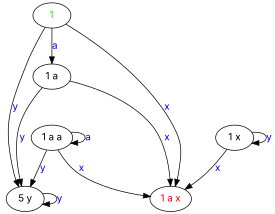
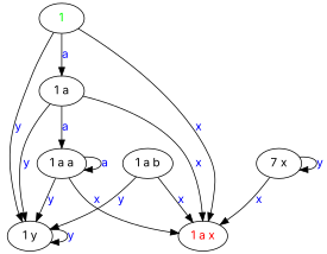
  digraph {
    fontname=Inter
    node [fontname=Inter]
    edge [fontname=Inter]
    "1 a"
-   "1 y" [label="5 y"]
+   "1 y"
    "1 a a"
    n4 [label=<<font color="red">1 a x</font>>]
-   "1 x"
+   "1 a b"
+   "1 x" [label="7 x"]
    n7 [label=<<font color="green">1</font>>]
    "1 a" -> "1 y" [label=<<font color="blue">y</font>>]
+   "1 a" -> "1 a a" [label=<<font color="blue">a</font>>]
    "1 a" -> n4 [label=<<font color="blue">x</font>>]
    "1 y" -> "1 y" [label=<<font color="blue">y</font>>]
    "1 a a" -> "1 y" [label=<<font color="blue">y</font>>]
    "1 a a" -> "1 a a" [label=<<font color="blue">a</font>>]
    "1 a a" -> n4 [label=<<font color="blue">x</font>>]
+   "1 a b" -> "1 y" [label=<<font color="blue">y</font>>]
+   "1 a b" -> n4 [label=<<font color="blue">x</font>>]
    "1 x" -> n4 [label=<<font color="blue">x</font>>]
    "1 x" -> "1 x" [label=<<font color="blue">y</font>>]
    n7 -> "1 a" [label=<<font color="blue">a</font>>]
    n7 -> "1 y" [label=<<font color="blue">y</font>>]
    n7 -> n4 [label=<<font color="blue">x</font>>]
  }
